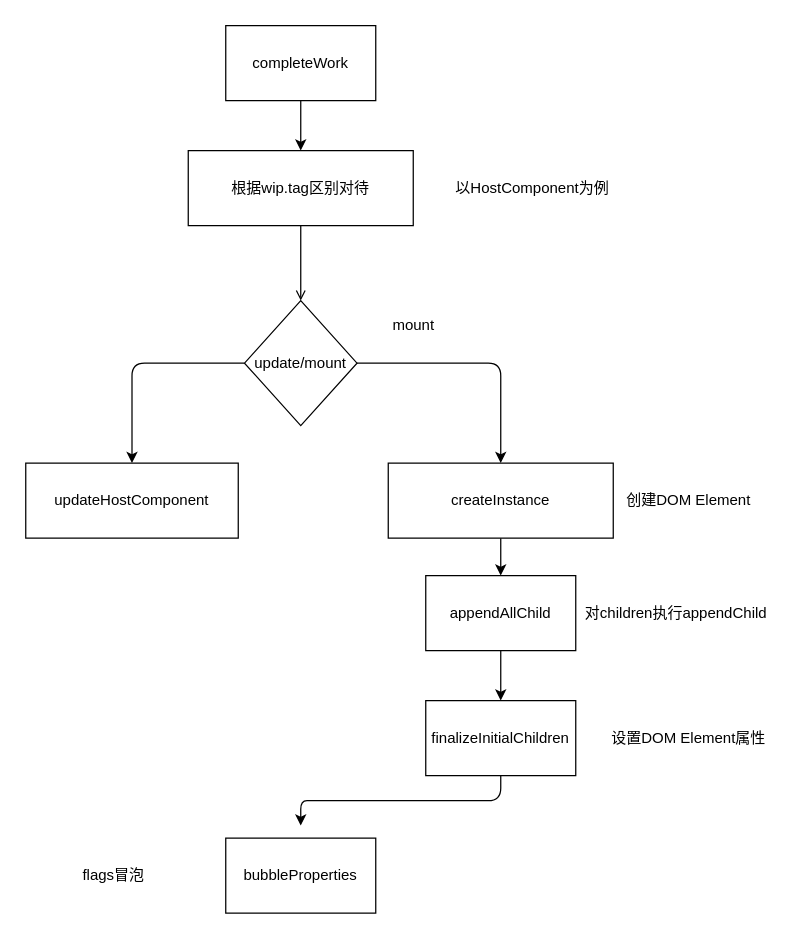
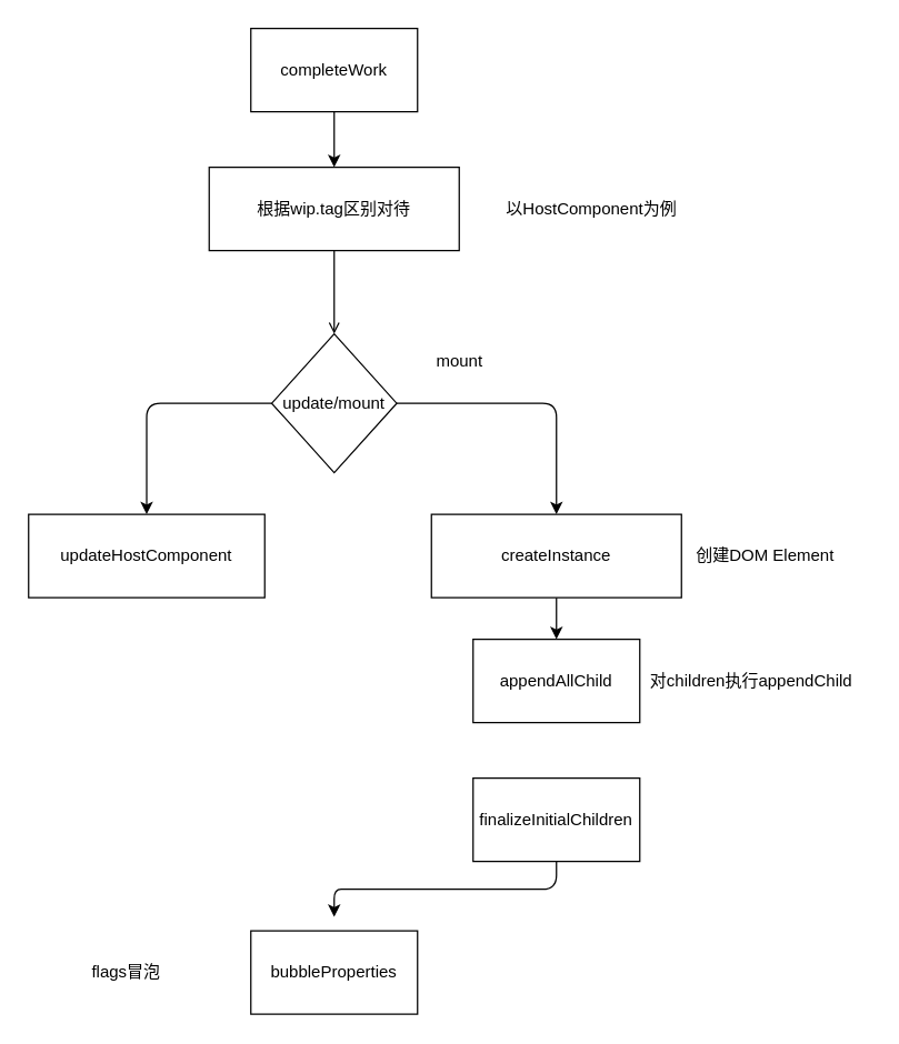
  <mxCell id="0" />
  <mxCell id="1" parent="0" />
  <mxCell id="2" style="edgeStyle=none;html=1;exitX=0.5;exitY=1;exitDx=0;exitDy=0;entryX=0.5;entryY=0;entryDx=0;entryDy=0;" parent="1" source="3" target="5" edge="1"><mxGeometry relative="1" as="geometry" /></mxCell>
  <mxCell id="3" value="completeWork" style="whiteSpace=wrap;html=1;" parent="1" vertex="1"><mxGeometry x="180" y="20" width="120" height="60" as="geometry" /></mxCell>
  <mxCell id="4" value="" style="edgeStyle=none;html=1;endArrow=open;" parent="1" source="5" target="9" edge="1"><mxGeometry relative="1" as="geometry" /></mxCell>
  <mxCell id="5" value="根据wip.tag区别对待" style="whiteSpace=wrap;html=1;" parent="1" vertex="1"><mxGeometry x="150" y="120" width="180" height="60" as="geometry" /></mxCell>
  <mxCell id="6" value="以HostComponent为例" style="text;html=1;align=center;verticalAlign=middle;resizable=0;points=[];autosize=1;strokeColor=none;fillColor=none;" parent="1" vertex="1"><mxGeometry x="350" y="135" width="150" height="30" as="geometry" /></mxCell>
  <mxCell id="7" style="edgeStyle=none;html=1;exitX=0;exitY=0.5;exitDx=0;exitDy=0;entryX=0.5;entryY=0;entryDx=0;entryDy=0;" parent="1" source="9" target="10" edge="1"><mxGeometry relative="1" as="geometry"><Array as="points"><mxPoint x="105" y="290" /></Array></mxGeometry></mxCell>
  <mxCell id="8" style="edgeStyle=none;html=1;exitX=1;exitY=0.5;exitDx=0;exitDy=0;entryX=0.5;entryY=0;entryDx=0;entryDy=0;" parent="1" source="9" target="13" edge="1"><mxGeometry relative="1" as="geometry"><Array as="points"><mxPoint x="400" y="290" /></Array></mxGeometry></mxCell>
  <mxCell id="9" value="update/mount" style="rhombus;whiteSpace=wrap;html=1;" parent="1" vertex="1"><mxGeometry x="195" y="240" width="90" height="100" as="geometry" /></mxCell>
  <mxCell id="10" value="updateHostComponent" style="whiteSpace=wrap;html=1;" parent="1" vertex="1"><mxGeometry x="20" y="370" width="170" height="60" as="geometry" /></mxCell>
  <mxCell id="11" value="mount" style="text;html=1;align=center;verticalAlign=middle;resizable=0;points=[];autosize=1;strokeColor=none;fillColor=none;" parent="1" vertex="1"><mxGeometry x="300" y="245" width="60" height="30" as="geometry" /></mxCell>
  <mxCell id="12" value="" style="edgeStyle=none;html=1;" parent="1" source="13" target="15" edge="1"><mxGeometry relative="1" as="geometry" /></mxCell>
  <mxCell id="13" value="createInstance" style="whiteSpace=wrap;html=1;" parent="1" vertex="1"><mxGeometry x="310" y="370" width="180" height="60" as="geometry" /></mxCell>
- <mxCell id="14" value="" style="edgeStyle=none;html=1;" parent="1" source="15" target="17" edge="1"><mxGeometry relative="1" as="geometry" /></mxCell>
  <mxCell id="15" value="appendAllChild" style="whiteSpace=wrap;html=1;" parent="1" vertex="1"><mxGeometry x="340" y="460" width="120" height="60" as="geometry" /></mxCell>
  <mxCell id="16" style="edgeStyle=none;html=1;exitX=0.5;exitY=1;exitDx=0;exitDy=0;" parent="1" source="17" edge="1"><mxGeometry relative="1" as="geometry"><mxPoint x="240" y="660" as="targetPoint" /><Array as="points"><mxPoint x="400" y="640" /><mxPoint x="260" y="640" /><mxPoint x="240" y="640" /></Array></mxGeometry></mxCell>
  <mxCell id="17" value="finalizeInitialChildren" style="whiteSpace=wrap;html=1;" parent="1" vertex="1"><mxGeometry x="340" y="560" width="120" height="60" as="geometry" /></mxCell>
  <mxCell id="18" value="创建DOM Element" style="text;html=1;align=center;verticalAlign=middle;resizable=0;points=[];autosize=1;strokeColor=none;fillColor=none;" parent="1" vertex="1"><mxGeometry x="490" y="385" width="120" height="30" as="geometry" /></mxCell>
  <mxCell id="19" value="对children执行appendChild" style="text;html=1;align=center;verticalAlign=middle;resizable=0;points=[];autosize=1;strokeColor=none;fillColor=none;" parent="1" vertex="1"><mxGeometry x="455" y="475" width="170" height="30" as="geometry" /></mxCell>
- <mxCell id="20" value="设置DOM Element属性" style="text;html=1;align=center;verticalAlign=middle;resizable=0;points=[];autosize=1;strokeColor=none;fillColor=none;" parent="1" vertex="1"><mxGeometry x="475" y="575" width="150" height="30" as="geometry" /></mxCell>
  <mxCell id="21" value="bubbleProperties" style="whiteSpace=wrap;html=1;" parent="1" vertex="1"><mxGeometry x="180" y="670" width="120" height="60" as="geometry" /></mxCell>
  <mxCell id="22" value="flags冒泡" style="text;html=1;align=center;verticalAlign=middle;resizable=0;points=[];autosize=1;strokeColor=none;fillColor=none;" parent="1" vertex="1"><mxGeometry x="55" y="685" width="70" height="30" as="geometry" /></mxCell>
